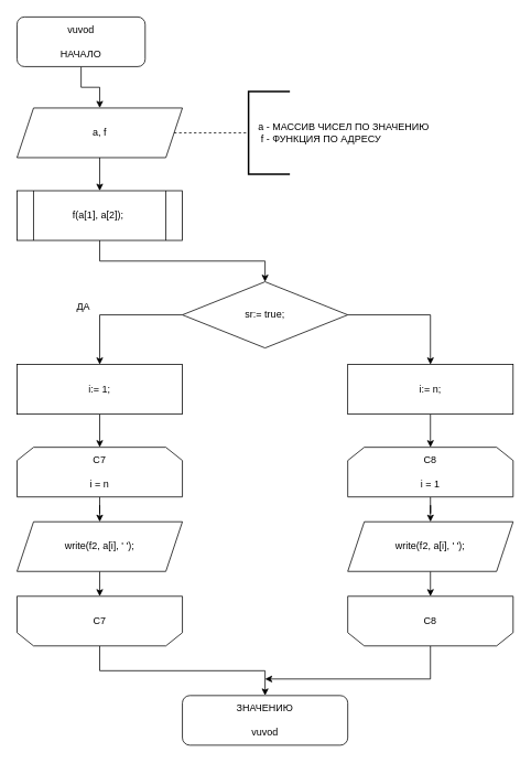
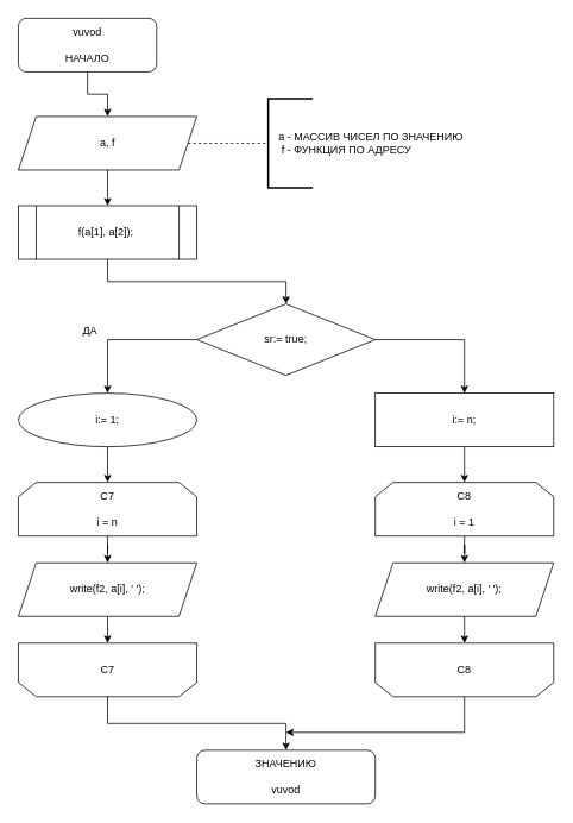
  <mxCell id="0" />
  <mxCell id="1" parent="0" />
  <mxCell id="2" style="edgeStyle=orthogonalEdgeStyle;rounded=0;orthogonalLoop=1;jettySize=auto;html=1;exitX=0.5;exitY=1;exitDx=0;exitDy=0;entryX=0.5;entryY=0;entryDx=0;entryDy=0;" edge="1" parent="1" source="3" target="5"><mxGeometry relative="1" as="geometry" /></mxCell>
  <mxCell id="3" value="&lt;font style=&quot;vertical-align: inherit&quot;&gt;&lt;font style=&quot;vertical-align: inherit&quot;&gt;vuvod&lt;br&gt;&lt;br&gt;НАЧАЛО&lt;br&gt;&lt;/font&gt;&lt;/font&gt;" style="rounded=1;whiteSpace=wrap;html=1;" vertex="1" parent="1"><mxGeometry x="20" y="20" width="155" height="60" as="geometry" /></mxCell>
  <mxCell id="4" style="edgeStyle=orthogonalEdgeStyle;rounded=0;orthogonalLoop=1;jettySize=auto;html=1;exitX=0.5;exitY=1;exitDx=0;exitDy=0;entryX=0.5;entryY=0;entryDx=0;entryDy=0;" edge="1" parent="1" source="5" target="9"><mxGeometry relative="1" as="geometry" /></mxCell>
  <mxCell id="5" value="&lt;font style=&quot;vertical-align: inherit&quot;&gt;&lt;font style=&quot;vertical-align: inherit&quot;&gt;а, f&lt;/font&gt;&lt;/font&gt;" style="shape=parallelogram;perimeter=parallelogramPerimeter;whiteSpace=wrap;html=1;fixedSize=1;" vertex="1" parent="1"><mxGeometry x="20" y="130" width="200" height="60" as="geometry" /></mxCell>
  <mxCell id="6" value="" style="endArrow=none;dashed=1;html=1;exitX=1;exitY=0.5;exitDx=0;exitDy=0;" edge="1" parent="1" source="5"><mxGeometry width="50" height="50" relative="1" as="geometry"><mxPoint x="270" y="190" as="sourcePoint" /><mxPoint x="300" y="160" as="targetPoint" /></mxGeometry></mxCell>
  <mxCell id="7" value="&amp;nbsp; &amp;nbsp;a - МАССИВ ЧИСЕЛ ПО ЗНАЧЕНИЮ&lt;br&gt;&amp;nbsp; &amp;nbsp; f - ФУНКЦИЯ ПО АДРЕСУ" style="strokeWidth=2;html=1;shape=mxgraph.flowchart.annotation_1;align=left;pointerEvents=1;" vertex="1" parent="1"><mxGeometry x="300" y="110" width="50" height="100" as="geometry" /></mxCell>
  <mxCell id="8" style="edgeStyle=orthogonalEdgeStyle;rounded=0;orthogonalLoop=1;jettySize=auto;html=1;exitX=0.5;exitY=1;exitDx=0;exitDy=0;entryX=0.5;entryY=0;entryDx=0;entryDy=0;" edge="1" parent="1" source="9" target="12"><mxGeometry relative="1" as="geometry" /></mxCell>
  <mxCell id="9" value="f(a[1], a[2]);&amp;nbsp;" style="shape=process;whiteSpace=wrap;html=1;backgroundOutline=1;" vertex="1" parent="1"><mxGeometry x="20" y="230" width="200" height="60" as="geometry" /></mxCell>
  <mxCell id="10" style="edgeStyle=orthogonalEdgeStyle;rounded=0;orthogonalLoop=1;jettySize=auto;html=1;exitX=0;exitY=0.5;exitDx=0;exitDy=0;entryX=0.5;entryY=0;entryDx=0;entryDy=0;" edge="1" parent="1" source="12" target="14"><mxGeometry relative="1" as="geometry" /></mxCell>
  <mxCell id="11" style="edgeStyle=orthogonalEdgeStyle;rounded=0;orthogonalLoop=1;jettySize=auto;html=1;exitX=1;exitY=0.5;exitDx=0;exitDy=0;entryX=0.5;entryY=0;entryDx=0;entryDy=0;" edge="1" parent="1" source="12" target="23"><mxGeometry relative="1" as="geometry" /></mxCell>
  <mxCell id="12" value="sr:= true;" style="rhombus;whiteSpace=wrap;html=1;" vertex="1" parent="1"><mxGeometry x="220" y="340" width="200" height="80" as="geometry" /></mxCell>
  <mxCell id="13" style="edgeStyle=orthogonalEdgeStyle;rounded=0;orthogonalLoop=1;jettySize=auto;html=1;exitX=0.5;exitY=1;exitDx=0;exitDy=0;entryX=0.5;entryY=0;entryDx=0;entryDy=0;" edge="1" parent="1" source="14" target="16"><mxGeometry relative="1" as="geometry"><mxPoint x="120" y="520" as="targetPoint" /></mxGeometry></mxCell>
- <mxCell id="14" value="i:= 1;" style="rounded=0;whiteSpace=wrap;html=1;" vertex="1" parent="1"><mxGeometry x="20" y="440" width="200" height="60" as="geometry" /></mxCell>
+ <mxCell id="14" value="i:= 1;" style="ellipse;whiteSpace=wrap;html=1;" vertex="1" parent="1"><mxGeometry x="20" y="440" width="200" height="60" as="geometry" /></mxCell>
  <mxCell id="15" style="edgeStyle=orthogonalEdgeStyle;rounded=0;orthogonalLoop=1;jettySize=auto;html=1;exitX=0.5;exitY=1;exitDx=0;exitDy=0;" edge="1" parent="1" source="16" target="18"><mxGeometry relative="1" as="geometry" /></mxCell>
  <mxCell id="16" value="C7&lt;br&gt;&lt;br&gt;i = n" style="shape=loopLimit;whiteSpace=wrap;html=1;" vertex="1" parent="1"><mxGeometry x="20" y="540" width="200" height="60" as="geometry" /></mxCell>
  <mxCell id="17" style="edgeStyle=orthogonalEdgeStyle;rounded=0;orthogonalLoop=1;jettySize=auto;html=1;exitX=0.5;exitY=1;exitDx=0;exitDy=0;entryX=0.5;entryY=1;entryDx=0;entryDy=0;" edge="1" parent="1" source="18" target="20"><mxGeometry relative="1" as="geometry" /></mxCell>
  <mxCell id="18" value="write(f2, a[i], ' ');" style="shape=parallelogram;perimeter=parallelogramPerimeter;whiteSpace=wrap;html=1;fixedSize=1;" vertex="1" parent="1"><mxGeometry x="20" y="630" width="200" height="60" as="geometry" /></mxCell>
  <mxCell id="19" style="edgeStyle=orthogonalEdgeStyle;rounded=0;orthogonalLoop=1;jettySize=auto;html=1;exitX=0.5;exitY=0;exitDx=0;exitDy=0;entryX=0.5;entryY=0;entryDx=0;entryDy=0;" edge="1" parent="1" source="20" target="30"><mxGeometry relative="1" as="geometry" /></mxCell>
  <mxCell id="20" value="C7" style="shape=loopLimit;whiteSpace=wrap;html=1;direction=west;" vertex="1" parent="1"><mxGeometry x="20" y="720" width="200" height="60" as="geometry" /></mxCell>
  <mxCell id="21" value="ДА" style="text;html=1;align=center;verticalAlign=middle;resizable=0;points=[];autosize=1;" vertex="1" parent="1"><mxGeometry x="85" y="360" width="30" height="20" as="geometry" /></mxCell>
  <mxCell id="22" style="edgeStyle=orthogonalEdgeStyle;rounded=0;orthogonalLoop=1;jettySize=auto;html=1;exitX=0.5;exitY=1;exitDx=0;exitDy=0;entryX=0.5;entryY=0;entryDx=0;entryDy=0;" edge="1" parent="1" source="23" target="25"><mxGeometry relative="1" as="geometry"><mxPoint x="520" y="520" as="targetPoint" /></mxGeometry></mxCell>
  <mxCell id="23" value="i:= n;" style="rounded=0;whiteSpace=wrap;html=1;" vertex="1" parent="1"><mxGeometry x="420" y="440" width="200" height="60" as="geometry" /></mxCell>
  <mxCell id="24" style="edgeStyle=orthogonalEdgeStyle;rounded=0;orthogonalLoop=1;jettySize=auto;html=1;exitX=0.5;exitY=1;exitDx=0;exitDy=0;" edge="1" parent="1" source="25" target="27"><mxGeometry relative="1" as="geometry" /></mxCell>
  <mxCell id="25" value="C8&lt;br&gt;&lt;br&gt;i = 1" style="shape=loopLimit;whiteSpace=wrap;html=1;" vertex="1" parent="1"><mxGeometry x="420" y="540" width="200" height="60" as="geometry" /></mxCell>
  <mxCell id="26" style="edgeStyle=orthogonalEdgeStyle;rounded=0;orthogonalLoop=1;jettySize=auto;html=1;exitX=0.5;exitY=1;exitDx=0;exitDy=0;entryX=0.5;entryY=1;entryDx=0;entryDy=0;" edge="1" parent="1" source="27" target="29"><mxGeometry relative="1" as="geometry" /></mxCell>
  <mxCell id="27" value="write(f2, a[i], ' ');" style="shape=parallelogram;perimeter=parallelogramPerimeter;whiteSpace=wrap;html=1;fixedSize=1;" vertex="1" parent="1"><mxGeometry x="420" y="630" width="200" height="60" as="geometry" /></mxCell>
  <mxCell id="28" style="edgeStyle=orthogonalEdgeStyle;rounded=0;orthogonalLoop=1;jettySize=auto;html=1;exitX=0.5;exitY=0;exitDx=0;exitDy=0;" edge="1" parent="1" source="29"><mxGeometry relative="1" as="geometry"><mxPoint x="320" y="820" as="targetPoint" /><Array as="points"><mxPoint x="520" y="820" /></Array></mxGeometry></mxCell>
  <mxCell id="29" value="C8" style="shape=loopLimit;whiteSpace=wrap;html=1;direction=west;" vertex="1" parent="1"><mxGeometry x="420" y="720" width="200" height="60" as="geometry" /></mxCell>
  <mxCell id="30" value="ЗНАЧЕНИЮ&lt;br&gt;&lt;br&gt;vuvod" style="rounded=1;whiteSpace=wrap;html=1;" vertex="1" parent="1"><mxGeometry x="220" y="840" width="200" height="60" as="geometry" /></mxCell>
